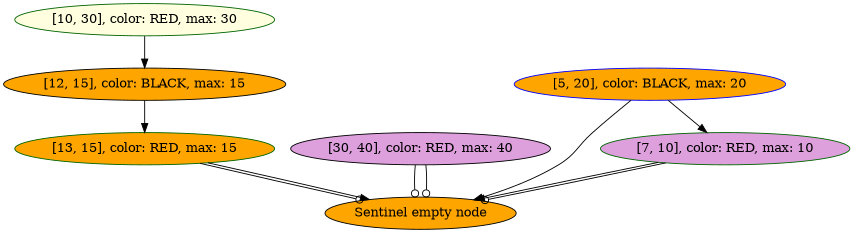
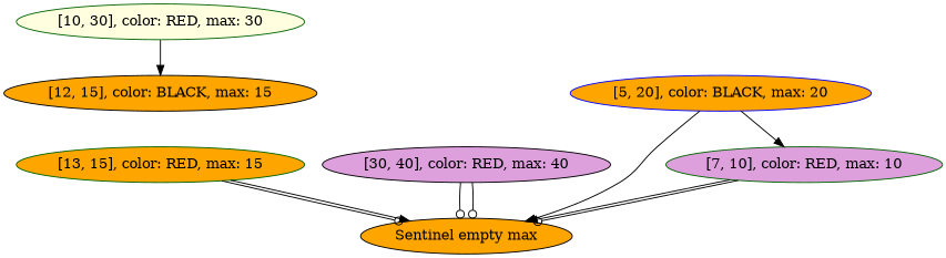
  digraph {
    node [color=darkgreen fillcolor=orange style=filled]
    edge [arrowhead=normal]
    n1 [fillcolor=lightyellow label="[10, 30], color: RED, max: 30"]
    n2 [color=black label="[12, 15], color: BLACK, max: 15"]
    n3 [color=black fillcolor=plum label="[30, 40], color: RED, max: 40"]
-   n4 [color=black label="Sentinel empty node"]
+   n4 [color=black label="Sentinel empty max"]
    n5 [color=blue label="[5, 20], color: BLACK, max: 20"]
    n6 [fillcolor=plum label="[7, 10], color: RED, max: 10"]
    n7 [label="[13, 15], color: RED, max: 15"]
    n1 -> n2
-   n2 -> n7
    n3 -> n4 [arrowhead=odot]
    n3 -> n4 [arrowhead=odot]
    n5 -> n4
    n5 -> n6
    n6 -> n4
    n6 -> n4 [arrowhead=odot]
    n7 -> n4 [arrowhead=odot]
    n7 -> n4
  }
